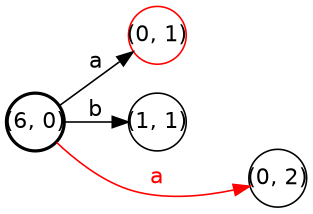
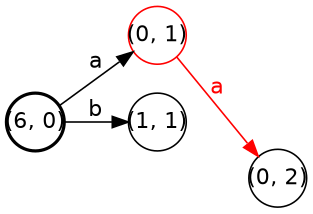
  digraph {
    fontname="DejaVu Sans"
    nodesep=0.25
    rankdir=LR
    ranksep=0.4
    node [fixedsize=true fontname="DejaVu Sans" fontsize=14 penwidth=1.0 shape=circle]
    edge [fontname="DejaVu Sans" fontsize=14]
    n1 [height=0.5 label="(6, 0)" penwidth=2.0]
    n2 [color=red height=0.5 label="(0, 1)"]
    n3 [height=0.5 label="(1, 1)"]
    n4 [height=0.5 label="(0, 2)"]
    n1 -> n2 [label=a]
    n1 -> n3 [label=b]
-   n1 -> n4 [color=red fontcolor=red label=a]
+   n2 -> n4 [color=red fontcolor=red label=a]
  }
